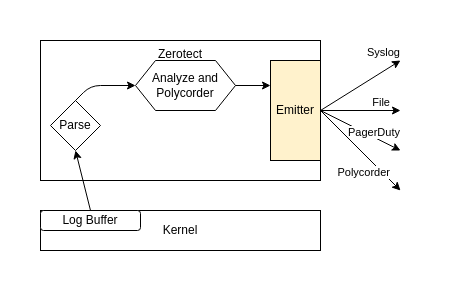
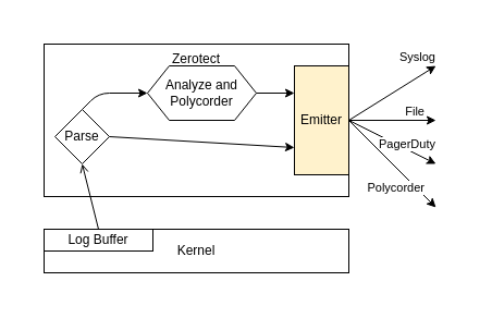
  <mxCell id="0" />
  <mxCell id="1" parent="0" />
  <mxCell id="2" value="" style="rounded=0;whiteSpace=wrap;html=1;strokeColor=none;" parent="1" vertex="1"><mxGeometry x="20" y="20" width="410" height="250" as="geometry" /></mxCell>
  <mxCell id="3" value="Kernel" style="rounded=0;whiteSpace=wrap;html=1;" parent="1" vertex="1"><mxGeometry x="40" y="210" width="280" height="40" as="geometry" /></mxCell>
- <mxCell id="4" value="Log Buffer" style="whiteSpace=wrap;html=1;rounded=1;" parent="1" vertex="1"><mxGeometry x="40" y="210" width="100" height="20" as="geometry" /></mxCell>
+ <mxCell id="4" value="Log Buffer" style="rounded=0;whiteSpace=wrap;html=1;" parent="1" vertex="1"><mxGeometry x="40" y="210" width="100" height="20" as="geometry" /></mxCell>
  <mxCell id="5" value="Zerotect" style="rounded=0;whiteSpace=wrap;html=1;verticalAlign=top;" parent="1" vertex="1"><mxGeometry x="40" y="40" width="280" height="140" as="geometry" /></mxCell>
- <mxCell id="6" value="" style="endArrow=classic;html=1;exitX=0.5;exitY=0;exitDx=0;exitDy=0;entryX=0.5;entryY=1;entryDx=0;entryDy=0;" parent="1" source="4" target="7" edge="1"><mxGeometry relative="1" as="geometry"><mxPoint x="140" y="140" as="sourcePoint" /><mxPoint x="280" y="172" as="targetPoint" /></mxGeometry></mxCell>
+ <mxCell id="6" value="" style="endArrow=open;html=1;exitX=0.5;exitY=0;exitDx=0;exitDy=0;entryX=0.5;entryY=1;entryDx=0;entryDy=0;" parent="1" source="4" target="7" edge="1"><mxGeometry relative="1" as="geometry"><mxPoint x="140" y="140" as="sourcePoint" /><mxPoint x="280" y="172" as="targetPoint" /></mxGeometry></mxCell>
  <mxCell id="7" value="Parse" style="rhombus;whiteSpace=wrap;html=1;" parent="1" vertex="1"><mxGeometry x="50" y="100" width="50" height="50" as="geometry" /></mxCell>
  <mxCell id="8" value="Emitter" style="rounded=0;whiteSpace=wrap;html=1;fillColor=#fff2cc;" parent="1" vertex="1"><mxGeometry x="270" y="60" width="50" height="100" as="geometry" /></mxCell>
+ <mxCell id="9" value="" style="endArrow=classic;html=1;exitX=1;exitY=0.5;exitDx=0;exitDy=0;entryX=0;entryY=0.75;entryDx=0;entryDy=0;" parent="1" source="7" target="8" edge="1"><mxGeometry relative="1" as="geometry"><mxPoint x="140" y="70" as="sourcePoint" /><mxPoint x="380" y="140" as="targetPoint" /></mxGeometry></mxCell>
  <mxCell id="10" value="&lt;div&gt;Analyze and&lt;/div&gt;&lt;div&gt;Polycorder&lt;/div&gt;" style="shape=hexagon;perimeter=hexagonPerimeter2;whiteSpace=wrap;html=1;fixedSize=1;" parent="1" vertex="1"><mxGeometry x="135" y="60" width="100" height="50" as="geometry" /></mxCell>
  <mxCell id="11" value="" style="endArrow=classic;html=1;exitX=0.5;exitY=0;exitDx=0;exitDy=0;entryX=0;entryY=0.5;entryDx=0;entryDy=0;" parent="1" source="7" target="10" edge="1"><mxGeometry relative="1" as="geometry"><mxPoint x="140" y="70" as="sourcePoint" /><mxPoint x="240" y="70" as="targetPoint" /><Array as="points"><mxPoint x="90" y="85" /></Array></mxGeometry></mxCell>
  <mxCell id="12" value="" style="endArrow=classic;html=1;exitX=1;exitY=0.5;exitDx=0;exitDy=0;entryX=0;entryY=0.25;entryDx=0;entryDy=0;" parent="1" source="10" target="8" edge="1"><mxGeometry width="50" height="50" relative="1" as="geometry"><mxPoint x="170" y="90" as="sourcePoint" /><mxPoint x="94" y="90" as="targetPoint" /></mxGeometry></mxCell>
  <mxCell id="13" value="" style="endArrow=classic;html=1;exitX=1;exitY=0.5;exitDx=0;exitDy=0;" parent="1" source="8" edge="1"><mxGeometry relative="1" as="geometry"><mxPoint x="110" y="70" as="sourcePoint" /><mxPoint x="400" y="60" as="targetPoint" /></mxGeometry></mxCell>
  <mxCell id="14" value="Syslog" style="edgeLabel;resizable=0;html=1;align=right;verticalAlign=bottom;" parent="13" connectable="0" vertex="1"><mxGeometry x="1" relative="1" as="geometry" /></mxCell>
  <mxCell id="15" value="" style="endArrow=classic;html=1;exitX=1;exitY=0.5;exitDx=0;exitDy=0;" parent="1" source="8" edge="1"><mxGeometry relative="1" as="geometry"><mxPoint x="330" y="120" as="sourcePoint" /><mxPoint x="400" y="110" as="targetPoint" /></mxGeometry></mxCell>
  <mxCell id="16" value="File" style="edgeLabel;resizable=0;html=1;align=right;verticalAlign=bottom;" parent="15" connectable="0" vertex="1"><mxGeometry x="1" relative="1" as="geometry"><mxPoint x="-10" as="offset" /></mxGeometry></mxCell>
  <mxCell id="17" value="" style="endArrow=classic;html=1;exitX=1;exitY=0.5;exitDx=0;exitDy=0;" parent="1" source="8" edge="1"><mxGeometry relative="1" as="geometry"><mxPoint x="330" y="120" as="sourcePoint" /><mxPoint x="400" y="150" as="targetPoint" /></mxGeometry></mxCell>
  <mxCell id="18" value="PagerDuty" style="edgeLabel;resizable=0;html=1;align=right;verticalAlign=bottom;" parent="17" connectable="0" vertex="1"><mxGeometry x="1" relative="1" as="geometry"><mxPoint y="-10" as="offset" /></mxGeometry></mxCell>
  <mxCell id="19" value="" style="endArrow=classic;html=1;exitX=1;exitY=0.5;exitDx=0;exitDy=0;" parent="1" source="8" edge="1"><mxGeometry relative="1" as="geometry"><mxPoint x="330" y="120" as="sourcePoint" /><mxPoint x="400" y="190" as="targetPoint" /></mxGeometry></mxCell>
  <mxCell id="20" value="Polycorder" style="edgeLabel;resizable=0;html=1;align=right;verticalAlign=bottom;" parent="19" connectable="0" vertex="1"><mxGeometry x="1" relative="1" as="geometry"><mxPoint x="-10" y="-10" as="offset" /></mxGeometry></mxCell>
